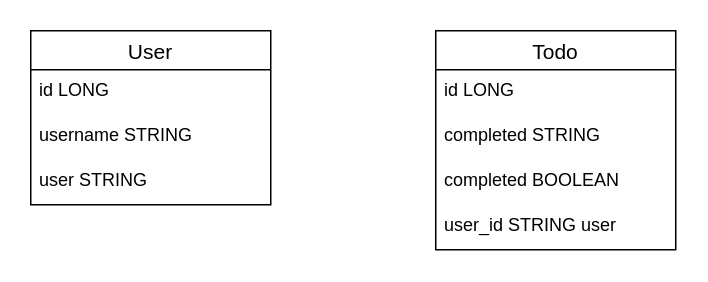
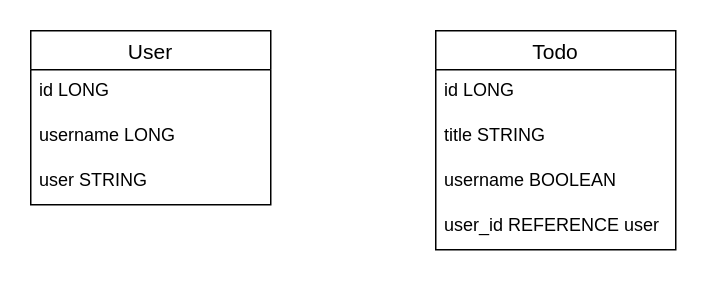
  <mxCell id="0" />
  <mxCell id="1" parent="0" />
  <mxCell id="2" value="User" style="swimlane;fontStyle=0;childLayout=stackLayout;horizontal=1;startSize=26;horizontalStack=0;resizeParent=1;resizeParentMax=0;resizeLast=0;collapsible=1;marginBottom=0;align=center;fontSize=14;" vertex="1" parent="1"><mxGeometry x="20" y="20" width="160" height="116" as="geometry" /></mxCell>
  <mxCell id="3" value="id LONG" style="text;strokeColor=none;fillColor=none;spacingLeft=4;spacingRight=4;overflow=hidden;rotatable=0;points=[[0,0.5],[1,0.5]];portConstraint=eastwest;fontSize=12;" vertex="1" parent="2"><mxGeometry y="26" width="160" height="30" as="geometry" /></mxCell>
- <mxCell id="4" value="username STRING" style="text;strokeColor=none;fillColor=none;spacingLeft=4;spacingRight=4;overflow=hidden;rotatable=0;points=[[0,0.5],[1,0.5]];portConstraint=eastwest;fontSize=12;" vertex="1" parent="2"><mxGeometry y="56" width="160" height="30" as="geometry" /></mxCell>
+ <mxCell id="4" value="username LONG" style="text;strokeColor=none;fillColor=none;spacingLeft=4;spacingRight=4;overflow=hidden;rotatable=0;points=[[0,0.5],[1,0.5]];portConstraint=eastwest;fontSize=12;" vertex="1" parent="2"><mxGeometry y="56" width="160" height="30" as="geometry" /></mxCell>
  <mxCell id="5" value="user STRING" style="text;strokeColor=none;fillColor=none;spacingLeft=4;spacingRight=4;overflow=hidden;rotatable=0;points=[[0,0.5],[1,0.5]];portConstraint=eastwest;fontSize=12;" vertex="1" parent="2"><mxGeometry y="86" width="160" height="30" as="geometry" /></mxCell>
  <mxCell id="6" value="Todo" style="swimlane;fontStyle=0;childLayout=stackLayout;horizontal=1;startSize=26;horizontalStack=0;resizeParent=1;resizeParentMax=0;resizeLast=0;collapsible=1;marginBottom=0;align=center;fontSize=14;" vertex="1" parent="1"><mxGeometry x="290" y="20" width="160" height="146" as="geometry" /></mxCell>
  <mxCell id="7" value="id LONG" style="text;strokeColor=none;fillColor=none;spacingLeft=4;spacingRight=4;overflow=hidden;rotatable=0;points=[[0,0.5],[1,0.5]];portConstraint=eastwest;fontSize=12;" vertex="1" parent="6"><mxGeometry y="26" width="160" height="30" as="geometry" /></mxCell>
- <mxCell id="8" value="completed STRING" style="text;strokeColor=none;fillColor=none;spacingLeft=4;spacingRight=4;overflow=hidden;rotatable=0;points=[[0,0.5],[1,0.5]];portConstraint=eastwest;fontSize=12;" vertex="1" parent="6"><mxGeometry y="56" width="160" height="30" as="geometry" /></mxCell>
- <mxCell id="9" value="completed BOOLEAN" style="text;strokeColor=none;fillColor=none;spacingLeft=4;spacingRight=4;overflow=hidden;rotatable=0;points=[[0,0.5],[1,0.5]];portConstraint=eastwest;fontSize=12;" vertex="1" parent="6"><mxGeometry y="86" width="160" height="30" as="geometry" /></mxCell>
- <mxCell id="10" value="user_id STRING user" style="text;strokeColor=none;fillColor=none;spacingLeft=4;spacingRight=4;overflow=hidden;rotatable=0;points=[[0,0.5],[1,0.5]];portConstraint=eastwest;fontSize=12;" vertex="1" parent="6"><mxGeometry y="116" width="160" height="30" as="geometry" /></mxCell>
+ <mxCell id="8" value="title STRING" style="text;strokeColor=none;fillColor=none;spacingLeft=4;spacingRight=4;overflow=hidden;rotatable=0;points=[[0,0.5],[1,0.5]];portConstraint=eastwest;fontSize=12;" vertex="1" parent="6"><mxGeometry y="56" width="160" height="30" as="geometry" /></mxCell>
+ <mxCell id="9" value="username BOOLEAN" style="text;strokeColor=none;fillColor=none;spacingLeft=4;spacingRight=4;overflow=hidden;rotatable=0;points=[[0,0.5],[1,0.5]];portConstraint=eastwest;fontSize=12;" vertex="1" parent="6"><mxGeometry y="86" width="160" height="30" as="geometry" /></mxCell>
+ <mxCell id="10" value="user_id REFERENCE user" style="text;strokeColor=none;fillColor=none;spacingLeft=4;spacingRight=4;overflow=hidden;rotatable=0;points=[[0,0.5],[1,0.5]];portConstraint=eastwest;fontSize=12;" vertex="1" parent="6"><mxGeometry y="116" width="160" height="30" as="geometry" /></mxCell>
